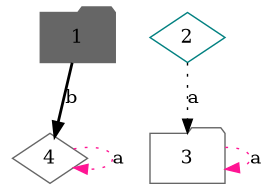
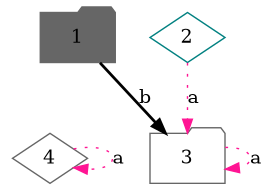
  digraph {
    fontsize=10
    node [color=gray40 shape=folder]
    edge [color=black style=dotted]
    1 [style=filled]
    3
    4 [shape=diamond]
    2 [color=teal shape=diamond]
-   1 -> 4 [label=b style=bold]
+   1 -> 3 [label=b style=bold]
    3 -> 3 [color=deeppink label=a]
    4 -> 4 [color=deeppink label=a]
-   2 -> 3 [label=a]
+   2 -> 3 [color=deeppink label=a]
  }
